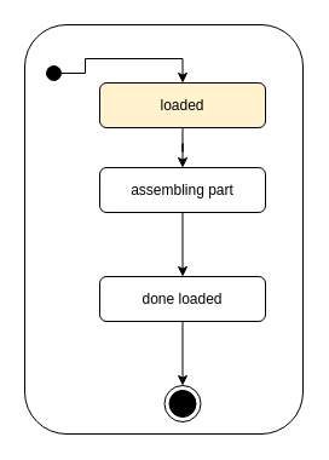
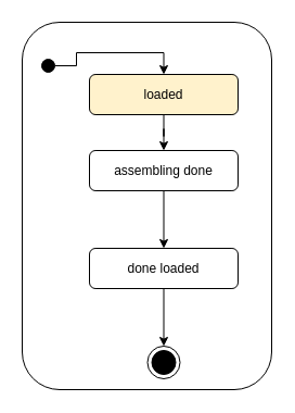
  <mxCell id="0" />
  <mxCell id="1" parent="0" />
  <mxCell id="2" value="" style="rounded=1;whiteSpace=wrap;html=1;" vertex="1" parent="1"><mxGeometry x="20" y="20" width="230" height="338" as="geometry" /></mxCell>
  <mxCell id="3" style="edgeStyle=orthogonalEdgeStyle;rounded=0;orthogonalLoop=1;jettySize=auto;html=1;" edge="1" parent="1" source="4" target="6"><mxGeometry relative="1" as="geometry" /></mxCell>
  <mxCell id="4" value="" style="ellipse;whiteSpace=wrap;html=1;aspect=fixed;fillStyle=solid;fillColor=#000000;" vertex="1" parent="1"><mxGeometry x="38" y="54" width="12" height="12" as="geometry" /></mxCell>
  <mxCell id="5" value="" style="edgeStyle=orthogonalEdgeStyle;rounded=0;orthogonalLoop=1;jettySize=auto;html=1;" edge="1" parent="1" source="6" target="9"><mxGeometry relative="1" as="geometry" /></mxCell>
  <mxCell id="6" value="loaded" style="rounded=1;whiteSpace=wrap;html=1;fillColor=#fff2cc;" vertex="1" parent="1"><mxGeometry x="82" y="68" width="137" height="37" as="geometry" /></mxCell>
  <mxCell id="7" value="" style="ellipse;html=1;shape=endState;fillColor=strokeColor;" vertex="1" parent="1"><mxGeometry x="135.5" y="318" width="30" height="30" as="geometry" /></mxCell>
  <mxCell id="8" value="" style="edgeStyle=orthogonalEdgeStyle;rounded=0;orthogonalLoop=1;jettySize=auto;html=1;" edge="1" parent="1" source="9" target="11"><mxGeometry relative="1" as="geometry" /></mxCell>
- <mxCell id="9" value="assembling part" style="rounded=1;whiteSpace=wrap;html=1;" vertex="1" parent="1"><mxGeometry x="82" y="138" width="137" height="37" as="geometry" /></mxCell>
+ <mxCell id="9" value="assembling done" style="rounded=1;whiteSpace=wrap;html=1;" vertex="1" parent="1"><mxGeometry x="82" y="138" width="137" height="37" as="geometry" /></mxCell>
  <mxCell id="10" value="" style="edgeStyle=orthogonalEdgeStyle;rounded=0;orthogonalLoop=1;jettySize=auto;html=1;" edge="1" parent="1" source="11" target="7"><mxGeometry relative="1" as="geometry" /></mxCell>
  <mxCell id="11" value="done loaded" style="rounded=1;whiteSpace=wrap;html=1;" vertex="1" parent="1"><mxGeometry x="82" y="228" width="137" height="37" as="geometry" /></mxCell>
